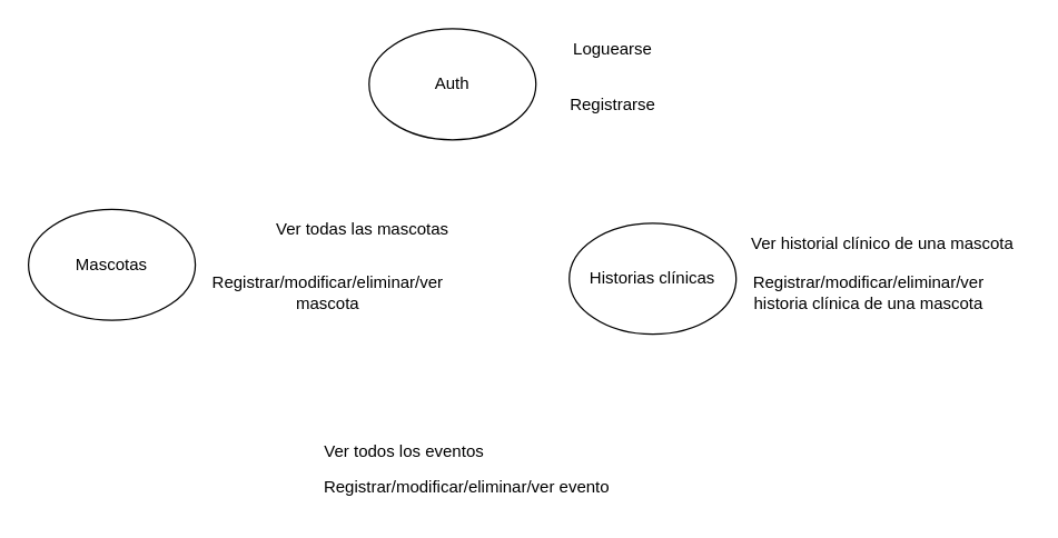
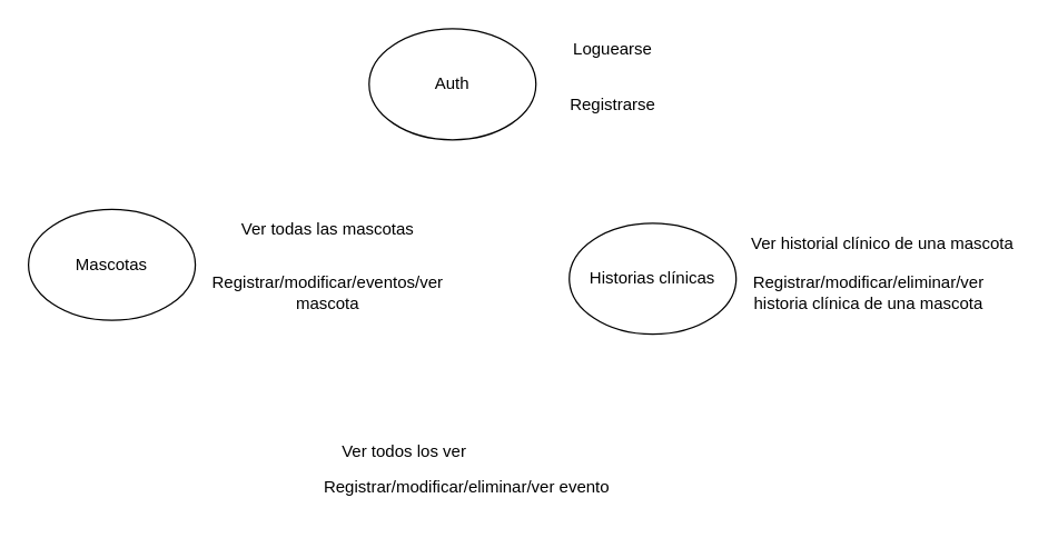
  <mxCell id="0" />
  <mxCell id="1" parent="0" />
  <mxCell id="2" value="Auth" style="ellipse;whiteSpace=wrap;html=1;" vertex="1" parent="1"><mxGeometry x="265" y="20" width="120" height="80" as="geometry" /></mxCell>
  <mxCell id="3" value="Loguearse" style="text;html=1;align=center;verticalAlign=middle;resizable=0;points=[];autosize=1;strokeColor=none;fillColor=none;" vertex="1" parent="1"><mxGeometry x="400" y="20" width="80" height="30" as="geometry" /></mxCell>
  <mxCell id="4" value="Registrarse" style="text;html=1;align=center;verticalAlign=middle;resizable=0;points=[];autosize=1;strokeColor=none;fillColor=none;" vertex="1" parent="1"><mxGeometry x="400" y="60" width="80" height="30" as="geometry" /></mxCell>
- <mxCell id="5" value="Ver todas las mascotas" style="text;html=1;align=center;verticalAlign=middle;resizable=0;points=[];autosize=1;strokeColor=none;fillColor=none;" vertex="1" parent="1"><mxGeometry x="185" y="150" width="150" height="30" as="geometry" /></mxCell>
- <mxCell id="6" value="Registrar/modificar/eliminar/ver &lt;br&gt;mascota" style="text;html=1;align=center;verticalAlign=middle;resizable=0;points=[];autosize=1;strokeColor=none;fillColor=none;" vertex="1" parent="1"><mxGeometry x="140" y="190" width="190" height="40" as="geometry" /></mxCell>
+ <mxCell id="5" value="Ver todas las mascotas" style="text;html=1;align=center;verticalAlign=middle;resizable=0;points=[];autosize=1;strokeColor=none;fillColor=none;" vertex="1" parent="1"><mxGeometry x="160" y="150" width="150" height="30" as="geometry" /></mxCell>
+ <mxCell id="6" value="Registrar/modificar/eventos/ver &lt;br&gt;mascota" style="text;html=1;align=center;verticalAlign=middle;resizable=0;points=[];autosize=1;strokeColor=none;fillColor=none;" vertex="1" parent="1"><mxGeometry x="140" y="190" width="190" height="40" as="geometry" /></mxCell>
  <mxCell id="7" value="Mascotas" style="ellipse;whiteSpace=wrap;html=1;" vertex="1" parent="1"><mxGeometry x="20" y="150" width="120" height="80" as="geometry" /></mxCell>
  <mxCell id="8" value="Ver historial clínico de una mascota" style="text;html=1;align=center;verticalAlign=middle;resizable=0;points=[];autosize=1;strokeColor=none;fillColor=none;" vertex="1" parent="1"><mxGeometry x="529" y="160" width="210" height="30" as="geometry" /></mxCell>
  <mxCell id="9" value="Historias clínicas" style="ellipse;whiteSpace=wrap;html=1;" vertex="1" parent="1"><mxGeometry x="409" y="160" width="120" height="80" as="geometry" /></mxCell>
  <mxCell id="10" value="Registrar/modificar/eliminar/ver &lt;br&gt;historia clínica de una mascota" style="text;html=1;align=center;verticalAlign=middle;resizable=0;points=[];autosize=1;strokeColor=none;fillColor=none;" vertex="1" parent="1"><mxGeometry x="529" y="190" width="190" height="40" as="geometry" /></mxCell>
- <mxCell id="11" value="Ver todos los eventos" style="text;html=1;align=center;verticalAlign=middle;resizable=0;points=[];autosize=1;strokeColor=none;fillColor=none;" vertex="1" parent="1"><mxGeometry x="220" y="310" width="140" height="30" as="geometry" /></mxCell>
+ <mxCell id="11" value="Ver todos los ver" style="text;html=1;align=center;verticalAlign=middle;resizable=0;points=[];autosize=1;strokeColor=none;fillColor=none;" vertex="1" parent="1"><mxGeometry x="220" y="310" width="140" height="30" as="geometry" /></mxCell>
  <mxCell id="12" value="Registrar/modificar/eliminar/ver evento" style="text;html=1;align=center;verticalAlign=middle;resizable=0;points=[];autosize=1;strokeColor=none;fillColor=none;" vertex="1" parent="1"><mxGeometry x="220" y="335" width="230" height="30" as="geometry" /></mxCell>
